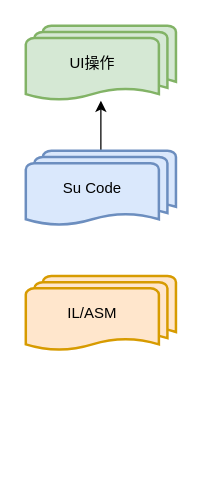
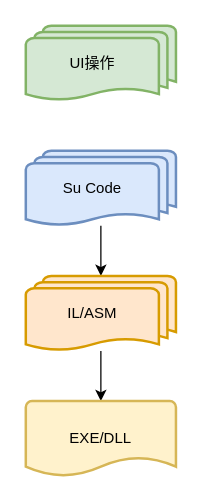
  <mxCell id="0" />
  <mxCell id="1" parent="0" />
  <mxCell id="2" value="UI操作&amp;nbsp; &amp;nbsp;&amp;nbsp;" style="strokeWidth=2;html=1;shape=mxgraph.flowchart.multi-document;whiteSpace=wrap;fillColor=#d5e8d4;strokeColor=#82b366;" vertex="1" parent="1"><mxGeometry x="20" y="20" width="120" height="60" as="geometry" /></mxCell>
- <mxCell id="3" style="edgeStyle=orthogonalEdgeStyle;rounded=0;orthogonalLoop=1;jettySize=auto;html=1;" edge="1" parent="1" source="4" target="2"><mxGeometry relative="1" as="geometry" /></mxCell>
+ <mxCell id="3" style="edgeStyle=orthogonalEdgeStyle;rounded=0;orthogonalLoop=1;jettySize=auto;html=1;" edge="1" parent="1" source="4" target="6"><mxGeometry relative="1" as="geometry" /></mxCell>
  <mxCell id="4" value="Su Code&amp;nbsp; &amp;nbsp;&amp;nbsp;" style="strokeWidth=2;html=1;shape=mxgraph.flowchart.multi-document;whiteSpace=wrap;fillColor=#dae8fc;strokeColor=#6c8ebf;" vertex="1" parent="1"><mxGeometry x="20" y="120" width="120" height="60" as="geometry" /></mxCell>
+ <mxCell id="5" style="edgeStyle=orthogonalEdgeStyle;rounded=0;orthogonalLoop=1;jettySize=auto;html=1;" edge="1" parent="1" source="6" target="7"><mxGeometry relative="1" as="geometry" /></mxCell>
  <mxCell id="6" value="IL/ASM&amp;nbsp; &amp;nbsp;&amp;nbsp;" style="strokeWidth=2;html=1;shape=mxgraph.flowchart.multi-document;whiteSpace=wrap;fillColor=#ffe6cc;strokeColor=#d79b00;" vertex="1" parent="1"><mxGeometry x="20" y="220" width="120" height="60" as="geometry" /></mxCell>
+ <mxCell id="7" value="EXE/DLL" style="strokeWidth=2;html=1;shape=mxgraph.flowchart.document2;whiteSpace=wrap;size=0.25;fillColor=#fff2cc;strokeColor=#d6b656;" vertex="1" parent="1"><mxGeometry x="20" y="320" width="120" height="60" as="geometry" /></mxCell>
